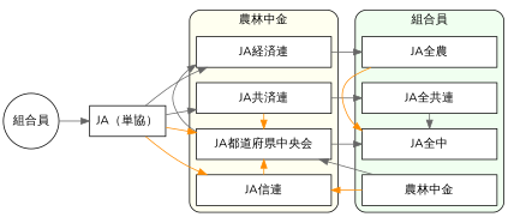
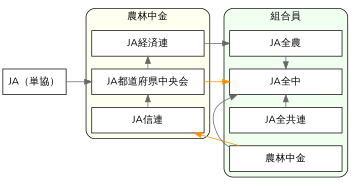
  digraph {
    fontname=Nunito
    rankdir=LR
    node [fillcolor=white fixedsize=false fontname=Nunito shape=box style=filled]
    edge [color=gray40 fontname=Nunito]
    "JA経済連" [width=2.2]
-   "JA共済連" [width=2.2]
    "JA信連" [width=2.2]
    "JA都道府県中央会" [width=2.2]
    "JA全農" [width=2.2]
    "JA全共連" [width=2.2]
    "農林中金" [width=2.2]
    "JA全中" [width=2.2]
-   "組合員" [shape=circle width=0.9]
    "JA（単協）"
    subgraph cluster_1 {
      bgcolor=ivory
      label="農林中金"
      style=rounded
      subgraph sub_2 {
        bgcolor=ivory
        label="都道府県段階"
        rank=same
        style=rounded
        "JA経済連"
-       "JA共済連"
        "JA信連"
        "JA都道府県中央会"
      }
    }
    subgraph cluster_3 {
      bgcolor=honeydew
      label="組合員"
      style=rounded
      subgraph sub_4 {
        bgcolor=honeydew
        label="全国段階"
        rank=same
        style=rounded
        "JA全農"
        "JA全共連"
        "農林中金"
        "JA全中"
      }
    }
    "JA経済連" -> "JA全農"
-   "JA共済連" -> "JA都道府県中央会" [color=darkorange]
-   "JA共済連" -> "JA全共連"
-   "JA信連" -> "JA都道府県中央会" [color=darkorange]
+   "JA信連" -> "JA都道府県中央会"
    "JA都道府県中央会" -> "JA経済連"
-   "JA都道府県中央会" -> "JA全中"
-   "JA全農" -> "JA全中" [color=darkorange]
+   "JA都道府県中央会" -> "JA全中" [color=darkorange]
+   "JA全農" -> "JA全中"
    "JA全共連" -> "JA全中"
    "農林中金" -> "JA信連" [color=darkorange]
-   "農林中金" -> "JA都道府県中央会"
-   "組合員" -> "JA（単協）"
-   "JA（単協）" -> "JA経済連"
-   "JA（単協）" -> "JA共済連"
-   "JA（単協）" -> "JA信連" [color=darkorange]
-   "JA（単協）" -> "JA都道府県中央会" [color=darkorange]
+   "農林中金" -> "JA全中"
+   "JA（単協）" -> "JA都道府県中央会"
  }
